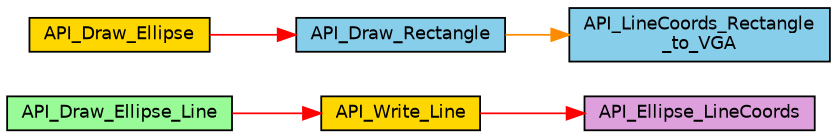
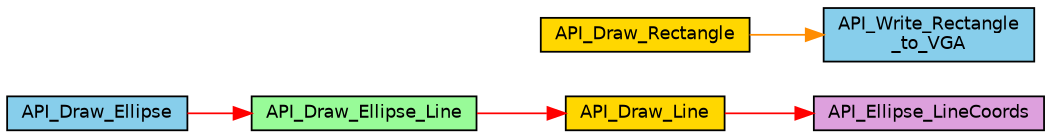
  digraph {
    rankdir=RL
    node [color=black fillcolor=gold fontname=Helvetica fontsize=10 shape=record style=filled]
    edge [color=red dir=back fontname=Helvetica fontsize=10 labelfontname=Helvetica labelfontsize=10 style=solid]
    n1 [fillcolor=plum fontcolor=black height=0.2 label=API_Ellipse_LineCoords width=0.4]
-   n2 [height=0.2 label=API_Write_Line width=0.4]
+   n2 [height=0.2 label=API_Draw_Line width=0.4]
    n3 [fillcolor=palegreen height=0.2 label=API_Draw_Ellipse_Line width=0.4]
-   n4 [height=0.2 label=API_Draw_Ellipse width=0.4]
-   n5 [fillcolor=skyblue height=0.2 label="API_LineCoords_Rectangle\l_to_VGA" width=0.4]
-   n6 [fillcolor=skyblue height=0.2 label=API_Draw_Rectangle width=0.4]
+   n4 [fillcolor=skyblue height=0.2 label=API_Draw_Ellipse width=0.4]
+   n5 [fillcolor=skyblue height=0.2 label="API_Write_Rectangle\l_to_VGA" width=0.4]
+   n6 [height=0.2 label=API_Draw_Rectangle width=0.4]
    n1 -> n2
    n2 -> n3
-   n6 -> n4
+   n3 -> n4
    n5 -> n6 [color=darkorange]
  }
